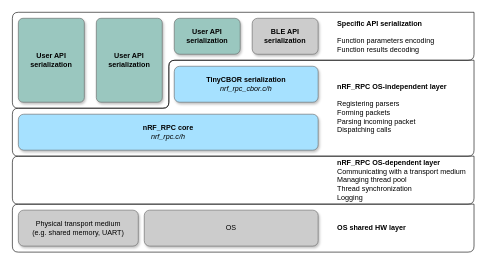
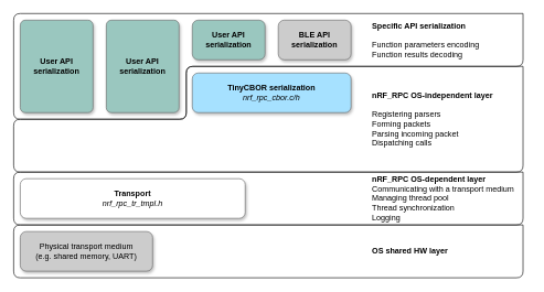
  <mxCell id="0" />
  <mxCell id="1" parent="0" />
+ <mxCell id="2" value="&lt;b&gt;Transport&lt;/b&gt;&lt;br&gt;&lt;i&gt;nrf_rpc_tr_tmpl.h&lt;/i&gt;" style="rounded=1;whiteSpace=wrap;html=1;shadow=1;strokeColor=#666666;" vertex="1" parent="1"><mxGeometry x="30" y="270" width="340" height="60" as="geometry" /></mxCell>
  <mxCell id="3" value="Physical transport medium&lt;br&gt;(e.g. shared memory, UART)" style="rounded=1;whiteSpace=wrap;html=1;fillColor=#CCCCCC;shadow=1;strokeColor=#666666;" vertex="1" parent="1"><mxGeometry x="30" y="350" width="200" height="60" as="geometry" /></mxCell>
- <mxCell id="4" value="&lt;b&gt;nRF_RPC core&lt;/b&gt;&lt;br&gt;&lt;i&gt;nrf_rpc.c/h&lt;/i&gt;" style="rounded=1;whiteSpace=wrap;html=1;verticalAlign=middle;fillColor=#A6E1FF;shadow=1;strokeColor=#666666;" vertex="1" parent="1"><mxGeometry x="30" y="190" width="500" height="60" as="geometry" /></mxCell>
- <mxCell id="5" value="OS" style="rounded=1;whiteSpace=wrap;html=1;fillColor=#CCCCCC;shadow=1;strokeColor=#666666;" vertex="1" parent="1"><mxGeometry x="240" y="350" width="290" height="60" as="geometry" /></mxCell>
  <mxCell id="6" value="&lt;b&gt;TinyCBOR serialization&lt;/b&gt;&lt;br&gt;&lt;i&gt;nrf_rpc_cbor.c/h&lt;/i&gt;" style="rounded=1;whiteSpace=wrap;html=1;verticalAlign=middle;fillColor=#A6E1FF;shadow=1;strokeColor=#666666;" vertex="1" parent="1"><mxGeometry x="290" y="110" width="240" height="60" as="geometry" /></mxCell>
  <mxCell id="7" value="&lt;b&gt;User API&lt;br&gt;serialization&lt;br&gt;&lt;/b&gt;" style="rounded=1;whiteSpace=wrap;html=1;verticalAlign=middle;fillColor=#9AC7BF;shadow=1;strokeColor=#666666;" vertex="1" parent="1"><mxGeometry x="290" y="30" width="110" height="60" as="geometry" /></mxCell>
  <mxCell id="8" value="&lt;b&gt;BLE API serialization&lt;/b&gt;" style="rounded=1;whiteSpace=wrap;html=1;verticalAlign=middle;fillColor=#cccccc;shadow=1;strokeColor=#666666;" vertex="1" parent="1"><mxGeometry x="420" y="30" width="110" height="60" as="geometry" /></mxCell>
  <mxCell id="9" value="&lt;b&gt;User API&lt;br&gt;serialization&lt;br&gt;&lt;/b&gt;" style="rounded=1;whiteSpace=wrap;html=1;verticalAlign=middle;fillColor=#9AC7BF;shadow=1;strokeColor=#666666;arcSize=7;" vertex="1" parent="1"><mxGeometry x="160" y="30" width="110" height="140" as="geometry" /></mxCell>
  <mxCell id="10" value="&lt;b&gt;User API&lt;br&gt;serialization&lt;br&gt;&lt;/b&gt;" style="rounded=1;whiteSpace=wrap;html=1;verticalAlign=middle;fillColor=#9AC7BF;shadow=1;strokeColor=#666666;arcSize=7;" vertex="1" parent="1"><mxGeometry x="30" y="30" width="110" height="140" as="geometry" /></mxCell>
  <mxCell id="11" value="" style="endArrow=none;html=1;" edge="1" parent="1"><mxGeometry width="50" height="50" relative="1" as="geometry"><mxPoint x="790" y="340" as="sourcePoint" /><mxPoint x="790" y="340" as="targetPoint" /><Array as="points"><mxPoint x="790" y="420" /><mxPoint x="20" y="420" /><mxPoint x="20" y="340" /></Array></mxGeometry></mxCell>
  <mxCell id="12" value="" style="endArrow=none;html=1;" edge="1" parent="1"><mxGeometry width="50" height="50" relative="1" as="geometry"><mxPoint x="790" y="260" as="sourcePoint" /><mxPoint x="790" y="260" as="targetPoint" /><Array as="points"><mxPoint x="790" y="340" /><mxPoint x="20" y="340" /><mxPoint x="20" y="260" /></Array></mxGeometry></mxCell>
  <mxCell id="13" value="" style="endArrow=none;html=1;" edge="1" parent="1"><mxGeometry width="50" height="50" relative="1" as="geometry"><mxPoint x="790" y="100" as="sourcePoint" /><mxPoint x="790" y="100" as="targetPoint" /><Array as="points"><mxPoint x="790" y="260" /><mxPoint x="20" y="260" /><mxPoint x="20" y="180" /><mxPoint x="281" y="180" /><mxPoint x="281" y="100" /></Array></mxGeometry></mxCell>
  <mxCell id="14" value="" style="endArrow=none;html=1;" edge="1" parent="1"><mxGeometry width="50" height="50" relative="1" as="geometry"><mxPoint x="790" y="20" as="sourcePoint" /><mxPoint x="790" y="20" as="targetPoint" /><Array as="points"><mxPoint x="790" y="100" /><mxPoint x="281" y="100" /><mxPoint x="281" y="180" /><mxPoint x="20" y="180" /><mxPoint x="20" y="20" /></Array></mxGeometry></mxCell>
  <mxCell id="15" value="&lt;b&gt;OS shared HW layer&lt;br&gt;&lt;/b&gt;" style="text;html=1;strokeColor=none;fillColor=none;align=left;verticalAlign=middle;whiteSpace=wrap;rounded=0;shadow=0;glass=0;comic=0;" vertex="1" parent="1"><mxGeometry x="560" y="350" width="200" height="60" as="geometry" /></mxCell>
  <mxCell id="16" value="&lt;b&gt;nRF_RPC&amp;nbsp;OS-dependent layer&lt;/b&gt;&lt;br&gt;Communicating with a transport medium&lt;br&gt;Managing thread pool&lt;br&gt;Thread synchronization&lt;br&gt;Logging" style="text;html=1;strokeColor=none;fillColor=none;align=left;verticalAlign=middle;whiteSpace=wrap;rounded=0;shadow=0;glass=0;comic=0;spacing=2;" vertex="1" parent="1"><mxGeometry x="560" y="260" width="240" height="80" as="geometry" /></mxCell>
  <mxCell id="17" value="&lt;b&gt;nRF_RPC OS-independent layer&lt;/b&gt;&lt;br&gt;&lt;br&gt;Registering parsers&lt;br&gt;Forming packets&lt;br&gt;Parsing incoming packet&lt;br&gt;Dispatching calls" style="text;html=1;strokeColor=none;fillColor=none;align=left;verticalAlign=middle;whiteSpace=wrap;rounded=0;shadow=0;glass=0;comic=0;" vertex="1" parent="1"><mxGeometry x="560" y="110" width="200" height="140" as="geometry" /></mxCell>
  <mxCell id="18" value="&lt;b&gt;Specific API serialization&lt;/b&gt;&lt;br&gt;&lt;br&gt;Function parameters encoding&lt;br&gt;Function results decoding" style="text;html=1;strokeColor=none;fillColor=none;align=left;verticalAlign=middle;whiteSpace=wrap;rounded=0;shadow=0;glass=0;comic=0;" vertex="1" parent="1"><mxGeometry x="560" y="30" width="200" height="60" as="geometry" /></mxCell>
